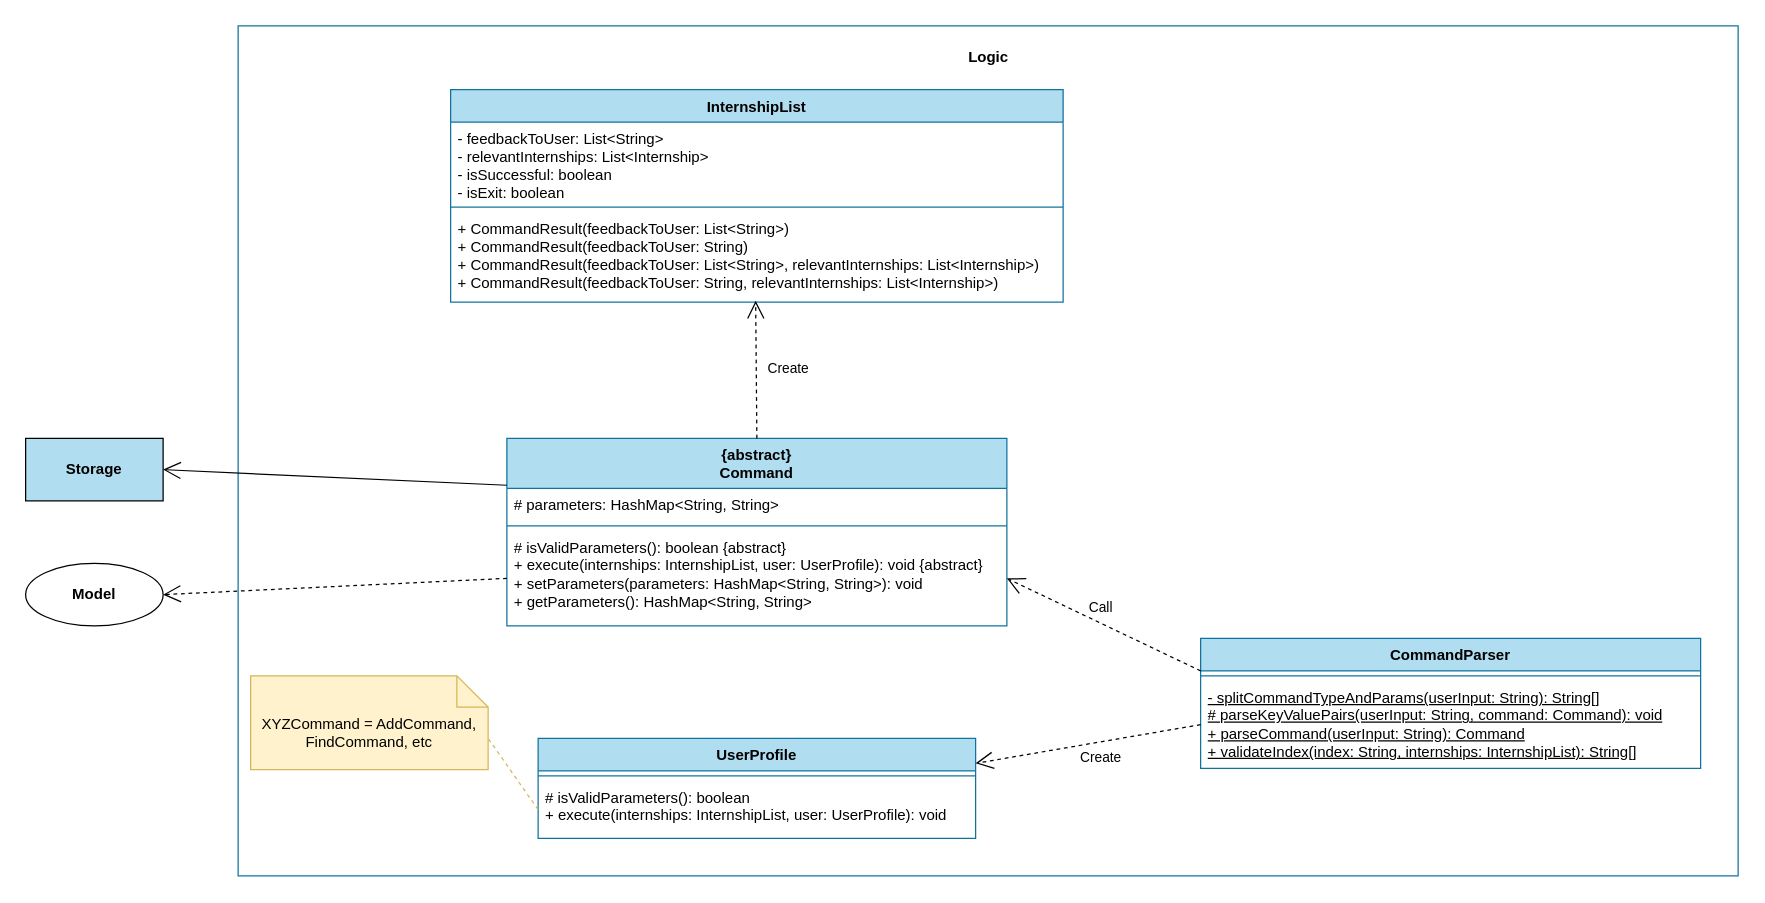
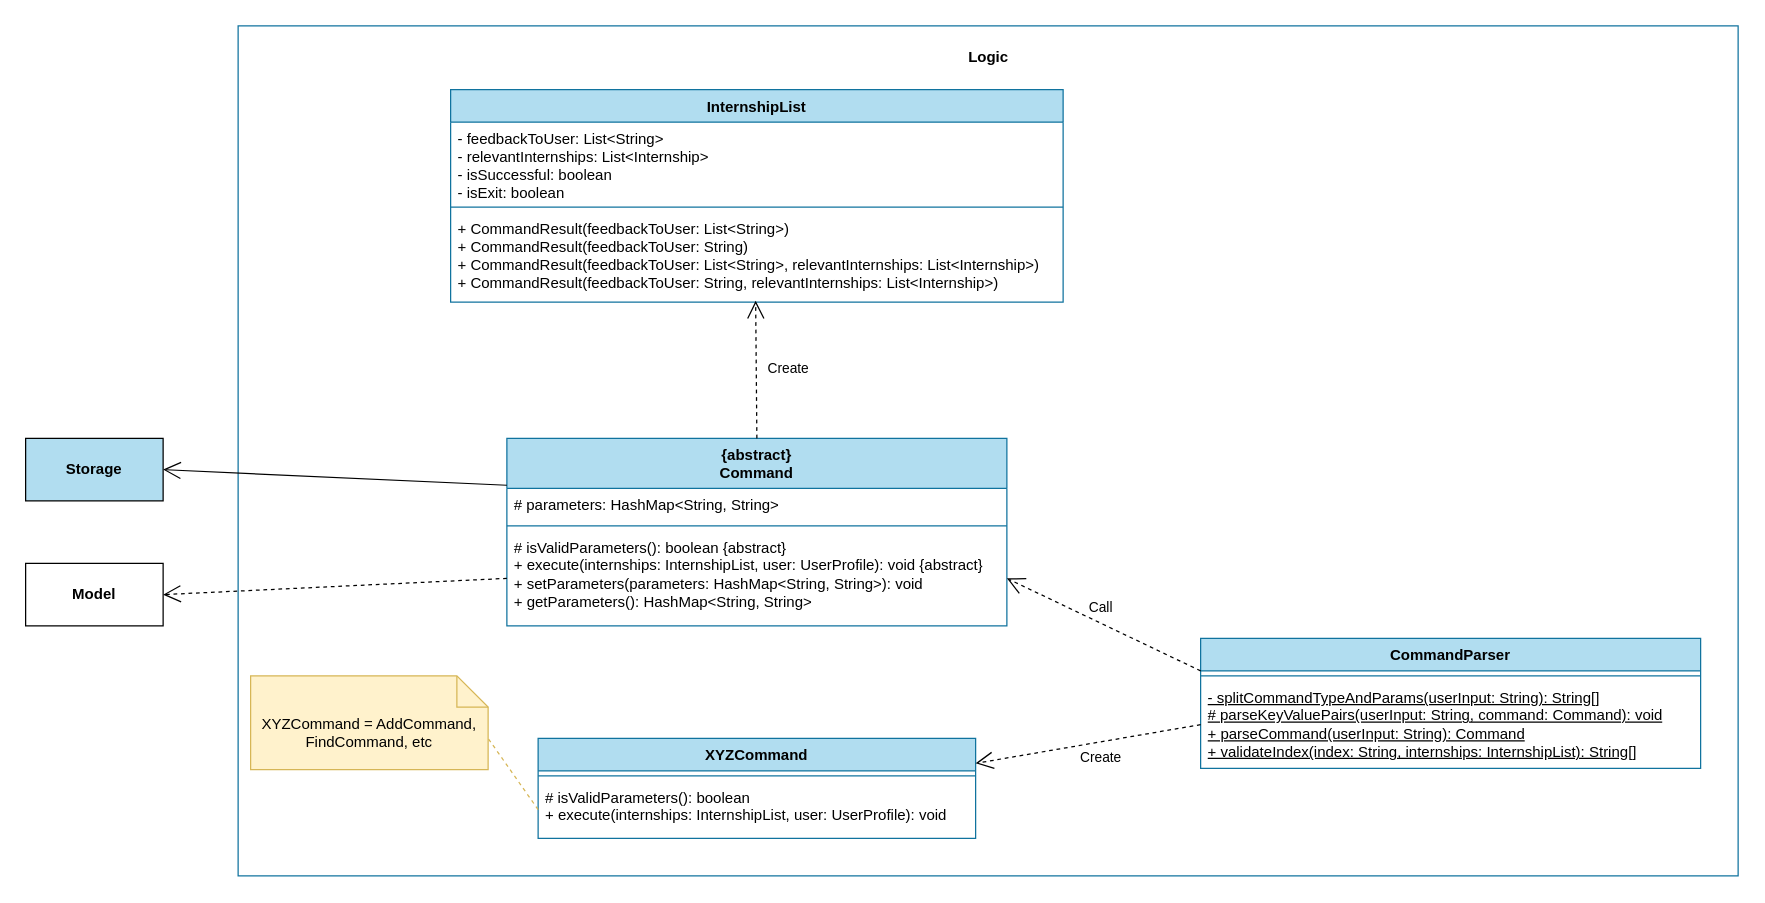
  <mxCell id="0" />
  <mxCell id="1" parent="0" />
  <mxCell id="2" value="" style="whiteSpace=wrap;html=1;fillColor=none;strokeColor=#10739e;" vertex="1" parent="1"><mxGeometry x="190" y="20" width="1200" height="680" as="geometry" /></mxCell>
  <mxCell id="3" value="CommandParser" style="swimlane;fontStyle=1;align=center;verticalAlign=top;childLayout=stackLayout;horizontal=1;startSize=26;horizontalStack=0;resizeParent=1;resizeParentMax=0;resizeLast=0;collapsible=1;marginBottom=0;whiteSpace=wrap;html=1;fillColor=#b1ddf0;strokeColor=#10739e;" parent="1" vertex="1"><mxGeometry x="960" y="510" width="400" height="104" as="geometry" /></mxCell>
  <mxCell id="4" value="" style="line;strokeWidth=1;fillColor=none;align=left;verticalAlign=middle;spacingTop=-1;spacingLeft=3;spacingRight=3;rotatable=0;labelPosition=right;points=[];portConstraint=eastwest;strokeColor=inherit;" parent="3" vertex="1"><mxGeometry y="26" width="400" height="8" as="geometry" /></mxCell>
  <mxCell id="5" value="&lt;u&gt;- splitCommandTypeAndParams(userInput: String): String[]&lt;/u&gt;&lt;div&gt;&lt;u&gt;# parseKeyValuePairs(userInput: String, command: Command): void&lt;/u&gt;&lt;/div&gt;&lt;div&gt;&lt;u&gt;+ parseCommand(userInput: String): Command&lt;/u&gt;&lt;/div&gt;&lt;div&gt;&lt;u&gt;+ validateIndex(index: String, internships: InternshipList): String[]&lt;/u&gt;&lt;/div&gt;" style="text;strokeColor=none;fillColor=none;align=left;verticalAlign=top;spacingLeft=4;spacingRight=4;overflow=hidden;rotatable=0;points=[[0,0.5],[1,0.5]];portConstraint=eastwest;whiteSpace=wrap;html=1;" parent="3" vertex="1"><mxGeometry y="34" width="400" height="70" as="geometry" /></mxCell>
  <mxCell id="6" value="{abstract}&lt;div&gt;Command&lt;/div&gt;" style="swimlane;fontStyle=1;align=center;verticalAlign=top;childLayout=stackLayout;horizontal=1;startSize=40;horizontalStack=0;resizeParent=1;resizeParentMax=0;resizeLast=0;collapsible=1;marginBottom=0;whiteSpace=wrap;html=1;fillColor=#b1ddf0;strokeColor=#10739e;" parent="1" vertex="1"><mxGeometry x="405" y="350" width="400" height="150" as="geometry" /></mxCell>
  <mxCell id="7" value="# parameters: HashMap&amp;lt;String, String&amp;gt;" style="text;strokeColor=none;fillColor=none;align=left;verticalAlign=top;spacingLeft=4;spacingRight=4;overflow=hidden;rotatable=0;points=[[0,0.5],[1,0.5]];portConstraint=eastwest;whiteSpace=wrap;html=1;" parent="6" vertex="1"><mxGeometry y="40" width="400" height="26" as="geometry" /></mxCell>
  <mxCell id="8" value="" style="line;strokeWidth=1;fillColor=none;align=left;verticalAlign=middle;spacingTop=-1;spacingLeft=3;spacingRight=3;rotatable=0;labelPosition=right;points=[];portConstraint=eastwest;strokeColor=inherit;" parent="6" vertex="1"><mxGeometry y="66" width="400" height="8" as="geometry" /></mxCell>
  <mxCell id="9" value="# isValidParameters(): boolean {abstract}&lt;div&gt;+ execute(internships: InternshipList, user: UserProfile): void {abstract}&lt;/div&gt;&lt;div&gt;+ setParameters(parameters: HashMap&amp;lt;String, String&amp;gt;): void&lt;/div&gt;&lt;div&gt;+ getParameters(): HashMap&amp;lt;String, String&amp;gt;&lt;/div&gt;" style="text;strokeColor=none;fillColor=none;align=left;verticalAlign=top;spacingLeft=4;spacingRight=4;overflow=hidden;rotatable=0;points=[[0,0.5],[1,0.5]];portConstraint=eastwest;whiteSpace=wrap;html=1;" parent="6" vertex="1"><mxGeometry y="74" width="400" height="76" as="geometry" /></mxCell>
- <mxCell id="10" value="UserProfile" style="swimlane;fontStyle=1;align=center;verticalAlign=top;childLayout=stackLayout;horizontal=1;startSize=26;horizontalStack=0;resizeParent=1;resizeParentMax=0;resizeLast=0;collapsible=1;marginBottom=0;whiteSpace=wrap;html=1;fillColor=#b1ddf0;strokeColor=#10739e;" parent="1" vertex="1"><mxGeometry x="430" y="590" width="350" height="80" as="geometry" /></mxCell>
+ <mxCell id="10" value="XYZCommand" style="swimlane;fontStyle=1;align=center;verticalAlign=top;childLayout=stackLayout;horizontal=1;startSize=26;horizontalStack=0;resizeParent=1;resizeParentMax=0;resizeLast=0;collapsible=1;marginBottom=0;whiteSpace=wrap;html=1;fillColor=#b1ddf0;strokeColor=#10739e;" parent="1" vertex="1"><mxGeometry x="430" y="590" width="350" height="80" as="geometry" /></mxCell>
  <mxCell id="11" value="" style="line;strokeWidth=1;fillColor=none;align=left;verticalAlign=middle;spacingTop=-1;spacingLeft=3;spacingRight=3;rotatable=0;labelPosition=right;points=[];portConstraint=eastwest;strokeColor=inherit;" parent="10" vertex="1"><mxGeometry y="26" width="350" height="8" as="geometry" /></mxCell>
  <mxCell id="12" value="# isValidParameters(): boolean&lt;div&gt;+ execute(&lt;span style=&quot;background-color: transparent; color: light-dark(rgb(0, 0, 0), rgb(255, 255, 255));&quot;&gt;internships: InternshipList, user: UserProfile&lt;/span&gt;&lt;span style=&quot;background-color: transparent; color: light-dark(rgb(0, 0, 0), rgb(255, 255, 255));&quot;&gt;): void&lt;/span&gt;&lt;/div&gt;" style="text;strokeColor=none;fillColor=none;align=left;verticalAlign=top;spacingLeft=4;spacingRight=4;overflow=hidden;rotatable=0;points=[[0,0.5],[1,0.5]];portConstraint=eastwest;whiteSpace=wrap;html=1;" parent="10" vertex="1"><mxGeometry y="34" width="350" height="46" as="geometry" /></mxCell>
  <mxCell id="13" value="XYZCommand = AddCommand, FindCommand, etc" style="shape=note2;boundedLbl=1;whiteSpace=wrap;html=1;size=25;verticalAlign=top;align=center;fillColor=#fff2cc;strokeColor=#d6b656;" parent="1" vertex="1"><mxGeometry x="200" y="540" width="190" height="75" as="geometry" /></mxCell>
  <mxCell id="14" value="" style="endArrow=none;dashed=1;html=1;rounded=0;exitX=0;exitY=0.5;exitDx=0;exitDy=0;entryX=0;entryY=0;entryDx=190;entryDy=50;entryPerimeter=0;fillColor=#fff2cc;strokeColor=#d6b656;" parent="1" source="12" target="13" edge="1"><mxGeometry width="50" height="50" relative="1" as="geometry"><mxPoint x="1505" y="504" as="sourcePoint" /><mxPoint x="1555" y="454" as="targetPoint" /></mxGeometry></mxCell>
  <mxCell id="15" value="InternshipList" style="swimlane;fontStyle=1;align=center;verticalAlign=top;childLayout=stackLayout;horizontal=1;startSize=26;horizontalStack=0;resizeParent=1;resizeParentMax=0;resizeLast=0;collapsible=1;marginBottom=0;whiteSpace=wrap;html=1;fillColor=#b1ddf0;strokeColor=#10739e;" vertex="1" parent="1"><mxGeometry x="360" y="71" width="490" height="170" as="geometry" /></mxCell>
  <mxCell id="16" value="- feedbackToUser: List&amp;lt;String&amp;gt;&lt;div&gt;- relevantInternships: List&amp;lt;Internship&amp;gt;&lt;/div&gt;&lt;div&gt;- isSuccessful: boolean&lt;/div&gt;&lt;div&gt;- isExit: boolean&lt;/div&gt;" style="text;strokeColor=none;fillColor=none;align=left;verticalAlign=top;spacingLeft=4;spacingRight=4;overflow=hidden;rotatable=0;points=[[0,0.5],[1,0.5]];portConstraint=eastwest;whiteSpace=wrap;html=1;" vertex="1" parent="15"><mxGeometry y="26" width="490" height="64" as="geometry" /></mxCell>
  <mxCell id="17" value="" style="line;strokeWidth=1;fillColor=none;align=left;verticalAlign=middle;spacingTop=-1;spacingLeft=3;spacingRight=3;rotatable=0;labelPosition=right;points=[];portConstraint=eastwest;strokeColor=inherit;" vertex="1" parent="15"><mxGeometry y="90" width="490" height="8" as="geometry" /></mxCell>
  <mxCell id="18" value="+ CommandResult(feedbackToUser: List&amp;lt;String&amp;gt;)&lt;div&gt;+ CommandResult(feedbackToUser: String)&lt;/div&gt;&lt;div&gt;+ CommandResult(feedbackToUser: List&amp;lt;String&amp;gt;, relevantInternships: List&amp;lt;Internship&amp;gt;)&lt;/div&gt;&lt;div&gt;+ CommandResult(feedbackToUser: String, relevantInternships: List&amp;lt;Internship&amp;gt;)&lt;/div&gt;" style="text;strokeColor=none;fillColor=none;align=left;verticalAlign=top;spacingLeft=4;spacingRight=4;overflow=hidden;rotatable=0;points=[[0,0.5],[1,0.5]];portConstraint=eastwest;whiteSpace=wrap;html=1;" vertex="1" parent="15"><mxGeometry y="98" width="490" height="72" as="geometry" /></mxCell>
  <mxCell id="19" value="" style="endArrow=open;endSize=12;dashed=1;html=1;rounded=0;exitX=0.5;exitY=0;exitDx=0;exitDy=0;entryX=0.498;entryY=0.986;entryDx=0;entryDy=0;entryPerimeter=0;" edge="1" parent="1" source="6" target="18"><mxGeometry x="-1" y="219" width="160" relative="1" as="geometry"><mxPoint x="1192" y="218" as="sourcePoint" /><mxPoint x="520" y="280" as="targetPoint" /><mxPoint x="124" y="-172" as="offset" /></mxGeometry></mxCell>
  <mxCell id="20" value="" style="group" vertex="1" connectable="0" parent="1"><mxGeometry x="600" y="279" width="60" height="30" as="geometry" /></mxCell>
  <mxCell id="21" value="&lt;font style=&quot;font-size: 11px;&quot;&gt;Create&lt;/font&gt;" style="text;html=1;align=center;verticalAlign=middle;resizable=0;points=[];autosize=1;strokeColor=none;fillColor=none;" vertex="1" parent="20"><mxGeometry width="60" height="30" as="geometry" /></mxCell>
  <mxCell id="22" value="" style="endArrow=open;endSize=12;dashed=1;html=1;rounded=0;exitX=0;exitY=0.25;exitDx=0;exitDy=0;entryX=1;entryY=0.5;entryDx=0;entryDy=0;" parent="1" source="3" target="9" edge="1"><mxGeometry x="-1" y="219" width="160" relative="1" as="geometry"><mxPoint x="1125" y="249" as="sourcePoint" /><mxPoint x="1285" y="249" as="targetPoint" /><mxPoint x="124" y="-172" as="offset" /></mxGeometry></mxCell>
  <mxCell id="23" value="&lt;font style=&quot;font-size: 11px;&quot;&gt;Call&lt;/font&gt;" style="text;html=1;align=center;verticalAlign=middle;resizable=0;points=[];autosize=1;strokeColor=none;fillColor=none;" vertex="1" parent="1"><mxGeometry x="860" y="470" width="40" height="30" as="geometry" /></mxCell>
  <mxCell id="24" value="" style="endArrow=open;endSize=12;dashed=1;html=1;rounded=0;exitX=0;exitY=0.5;exitDx=0;exitDy=0;entryX=1;entryY=0.25;entryDx=0;entryDy=0;strokeColor=default;" parent="1" source="5" target="10" edge="1"><mxGeometry x="-0.053" y="-38" width="160" relative="1" as="geometry"><mxPoint x="1295" y="266" as="sourcePoint" /><mxPoint x="1455" y="266" as="targetPoint" /><mxPoint as="offset" /></mxGeometry></mxCell>
  <mxCell id="25" value="&lt;font style=&quot;font-size: 11px;&quot;&gt;Create&lt;/font&gt;" style="text;html=1;align=center;verticalAlign=middle;resizable=0;points=[];autosize=1;strokeColor=none;fillColor=none;" vertex="1" parent="1"><mxGeometry x="850" y="590" width="60" height="30" as="geometry" /></mxCell>
  <mxCell id="26" value="&lt;b&gt;Logic&lt;/b&gt;" style="text;html=1;align=center;verticalAlign=middle;resizable=0;points=[];autosize=1;strokeColor=none;fillColor=none;" vertex="1" parent="1"><mxGeometry x="760" y="30" width="60" height="30" as="geometry" /></mxCell>
  <mxCell id="27" value="" style="endArrow=open;endSize=12;dashed=1;html=1;rounded=0;exitX=0;exitY=0.5;exitDx=0;exitDy=0;entryX=1;entryY=0.5;entryDx=0;entryDy=0;" edge="1" parent="1" source="9" target="28"><mxGeometry x="-1" y="219" width="160" relative="1" as="geometry"><mxPoint x="615" y="360" as="sourcePoint" /><mxPoint x="70" y="462" as="targetPoint" /><mxPoint x="124" y="-172" as="offset" /></mxGeometry></mxCell>
- <mxCell id="28" value="&lt;b&gt;Model&lt;/b&gt;" style="ellipse;html=1;whiteSpace=wrap;" vertex="1" parent="1"><mxGeometry x="20" y="450" width="110" height="50" as="geometry" /></mxCell>
+ <mxCell id="28" value="&lt;b&gt;Model&lt;/b&gt;" style="html=1;whiteSpace=wrap;" vertex="1" parent="1"><mxGeometry x="20" y="450" width="110" height="50" as="geometry" /></mxCell>
  <mxCell id="29" value="" style="endArrow=open;endSize=12;dashed=0;html=1;rounded=0;exitX=0;exitY=0.25;exitDx=0;exitDy=0;entryX=1;entryY=0.5;entryDx=0;entryDy=0;" edge="1" parent="1" source="6" target="30"><mxGeometry x="-1" y="219" width="160" relative="1" as="geometry"><mxPoint x="415" y="434" as="sourcePoint" /><mxPoint x="140" y="435" as="targetPoint" /><mxPoint x="124" y="-172" as="offset" /></mxGeometry></mxCell>
  <mxCell id="30" value="&lt;b&gt;Storage&lt;/b&gt;" style="html=1;whiteSpace=wrap;fillColor=#b1ddf0;" vertex="1" parent="1"><mxGeometry x="20" y="350" width="110" height="50" as="geometry" /></mxCell>
